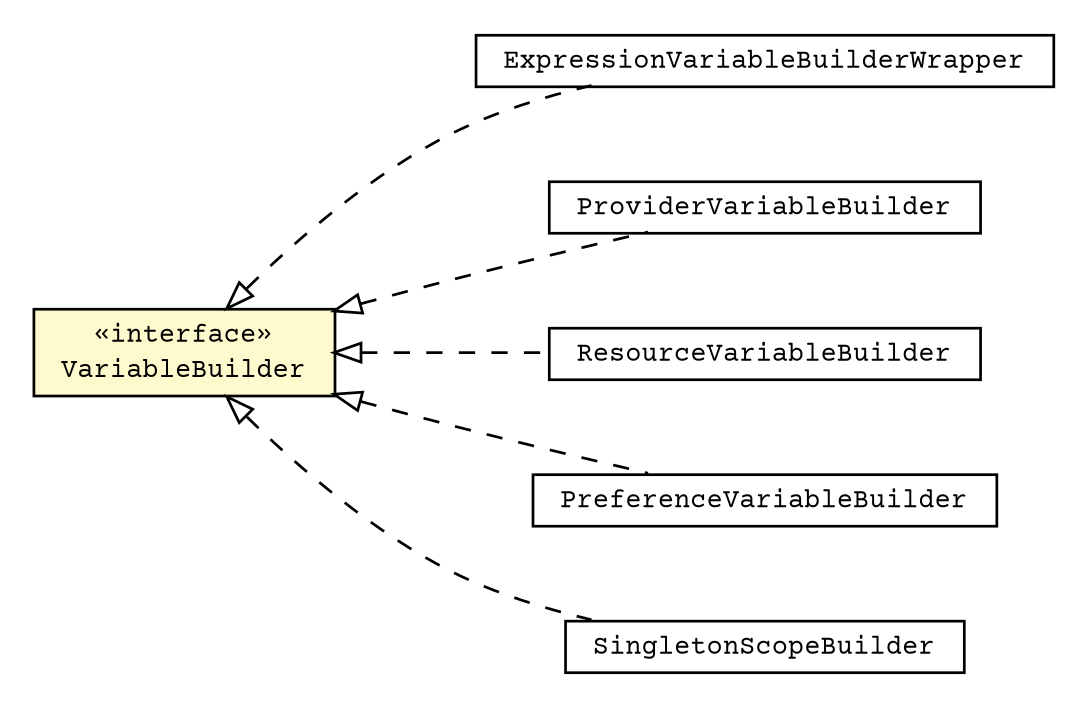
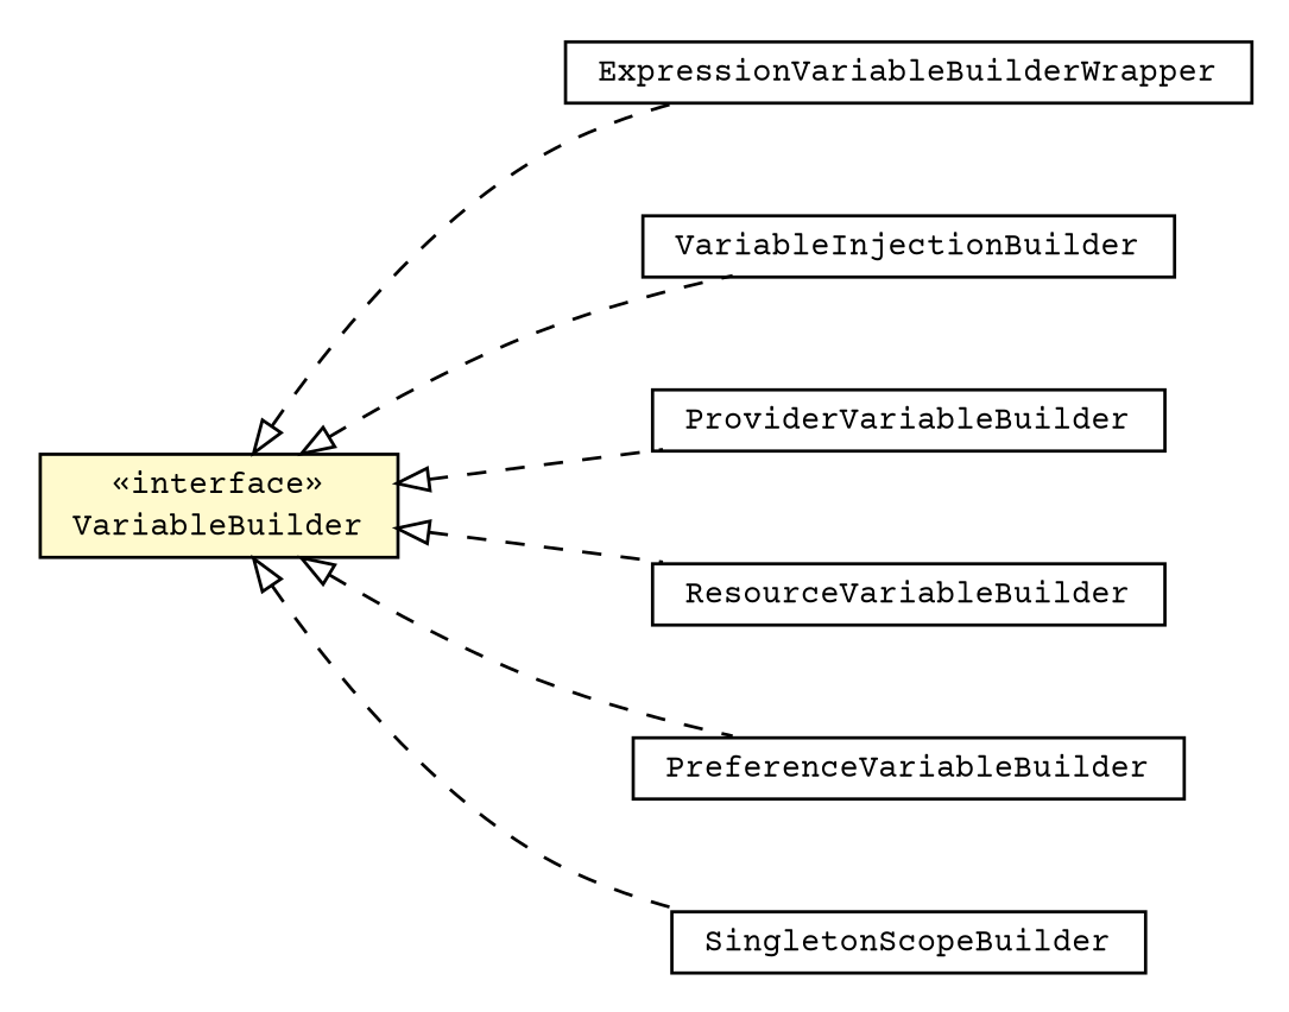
  digraph {
    fontname="Courier Prime"
    nodesep=0.25
    rankdir=LR
    ranksep=0.5
    node [fontcolor=black fontname="Courier Prime" fontsize=10.0 shape=plaintext]
    edge [arrowtail=empty dir=back fontname="Courier Prime" fontsize=10 headport=p labelfontname=Helvetica labelfontsize=10 style=dashed tailport=p]
    n1 [label=<<table title="org.androidtransfuse.gen.variableBuilder.ExpressionVariableBuilderWrapper" border="0" cellborder="1" cellspacing="0" cellpadding="2" port="p" href="./ExpressionVariableBuilderWrapper.html"> 		<tr><td><table border="0" cellspacing="0" cellpadding="1"> <tr><td align="center" balign="center"> ExpressionVariableBuilderWrapper </td></tr> 		</table></td></tr> 		</table>>]
+   n2 [label=<<table title="org.androidtransfuse.gen.variableBuilder.VariableInjectionBuilder" border="0" cellborder="1" cellspacing="0" cellpadding="2" port="p" href="./VariableInjectionBuilder.html"> 		<tr><td><table border="0" cellspacing="0" cellpadding="1"> <tr><td align="center" balign="center"> VariableInjectionBuilder </td></tr> 		</table></td></tr> 		</table>>]
    n3 [label=<<table title="org.androidtransfuse.gen.variableBuilder.ProviderVariableBuilder" border="0" cellborder="1" cellspacing="0" cellpadding="2" port="p" href="./ProviderVariableBuilder.html"> 		<tr><td><table border="0" cellspacing="0" cellpadding="1"> <tr><td align="center" balign="center"> ProviderVariableBuilder </td></tr> 		</table></td></tr> 		</table>>]
    n4 [label=<<table title="org.androidtransfuse.gen.variableBuilder.ResourceVariableBuilder" border="0" cellborder="1" cellspacing="0" cellpadding="2" port="p" href="./ResourceVariableBuilder.html"> 		<tr><td><table border="0" cellspacing="0" cellpadding="1"> <tr><td align="center" balign="center"> ResourceVariableBuilder </td></tr> 		</table></td></tr> 		</table>>]
    n5 [label=<<table title="org.androidtransfuse.gen.variableBuilder.VariableBuilder" border="0" cellborder="1" cellspacing="0" cellpadding="2" port="p" bgcolor="lemonChiffon" href="./VariableBuilder.html"> 		<tr><td><table border="0" cellspacing="0" cellpadding="1"> <tr><td align="center" balign="center"> &#171;interface&#187; </td></tr> <tr><td align="center" balign="center"> VariableBuilder </td></tr> 		</table></td></tr> 		</table>>]
    n6 [label=<<table title="org.androidtransfuse.gen.variableBuilder.PreferenceVariableBuilder" border="0" cellborder="1" cellspacing="0" cellpadding="2" port="p" href="./PreferenceVariableBuilder.html"> 		<tr><td><table border="0" cellspacing="0" cellpadding="1"> <tr><td align="center" balign="center"> PreferenceVariableBuilder </td></tr> 		</table></td></tr> 		</table>>]
    n7 [label=<<table title="org.androidtransfuse.gen.scopeBuilder.SingletonScopeBuilder" border="0" cellborder="1" cellspacing="0" cellpadding="2" port="p" href="../scopeBuilder/SingletonScopeBuilder.html"> 		<tr><td><table border="0" cellspacing="0" cellpadding="1"> <tr><td align="center" balign="center"> SingletonScopeBuilder </td></tr> 		</table></td></tr> 		</table>>]
    n5 -> n1
+   n5 -> n2
    n5 -> n3
    n5 -> n4
    n5 -> n6
    n5 -> n7
  }
